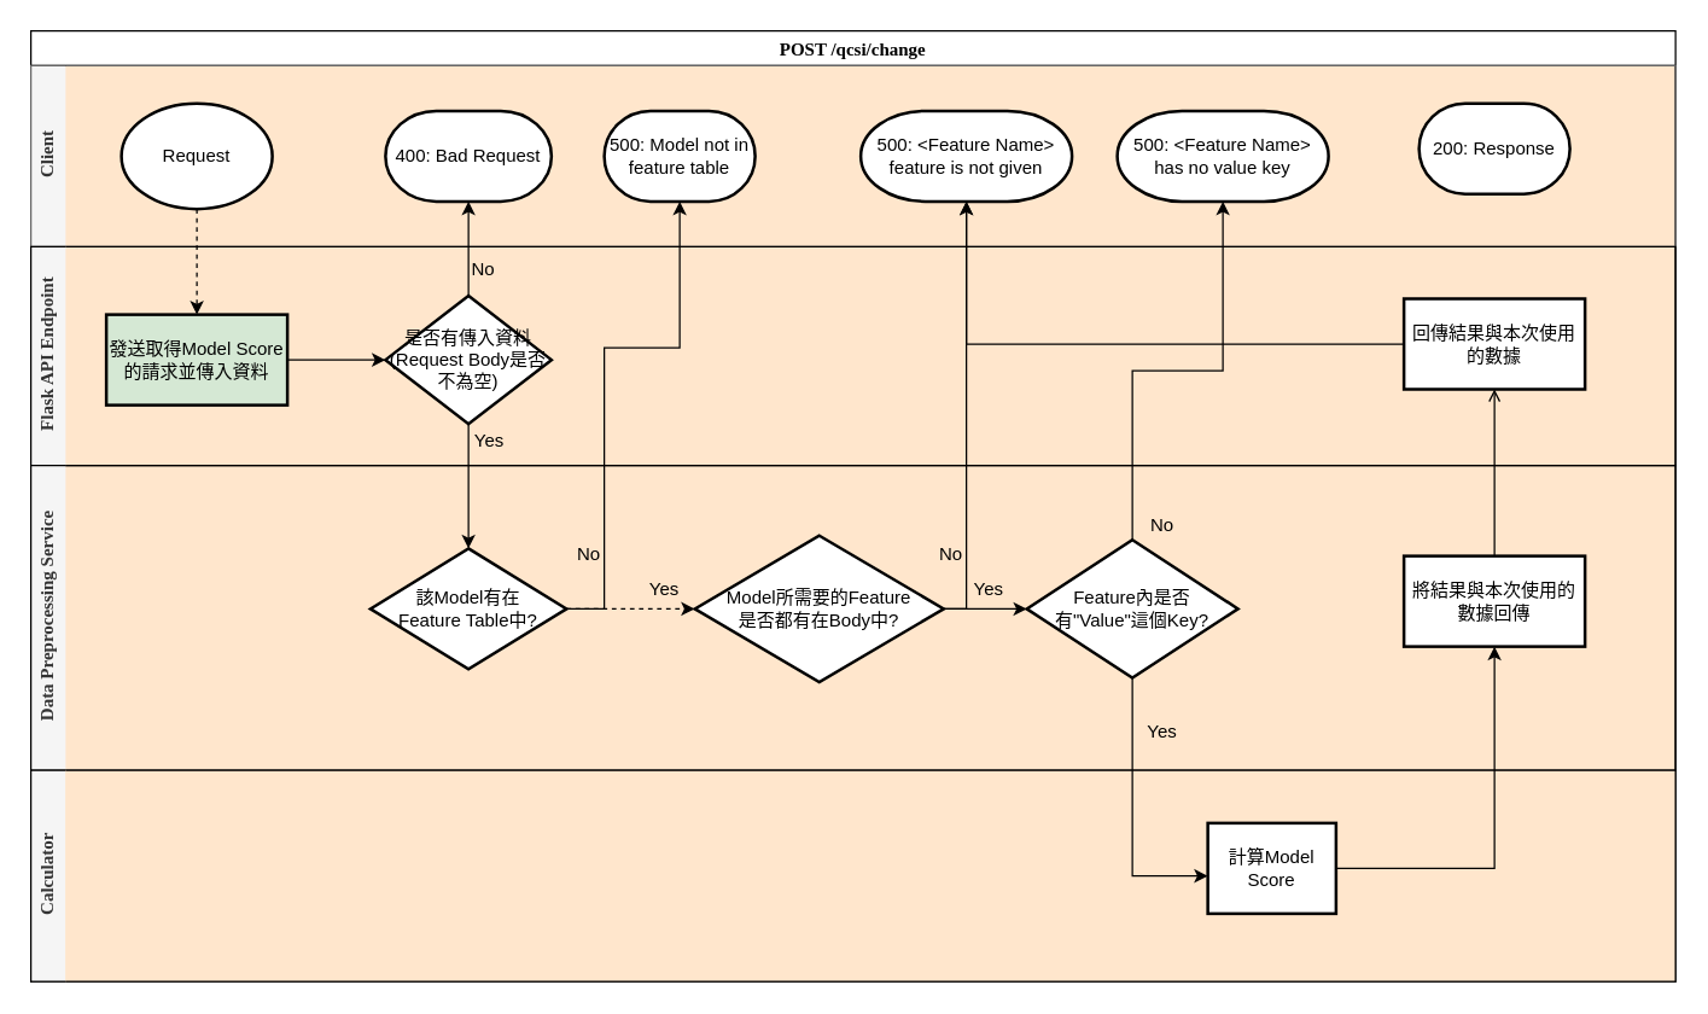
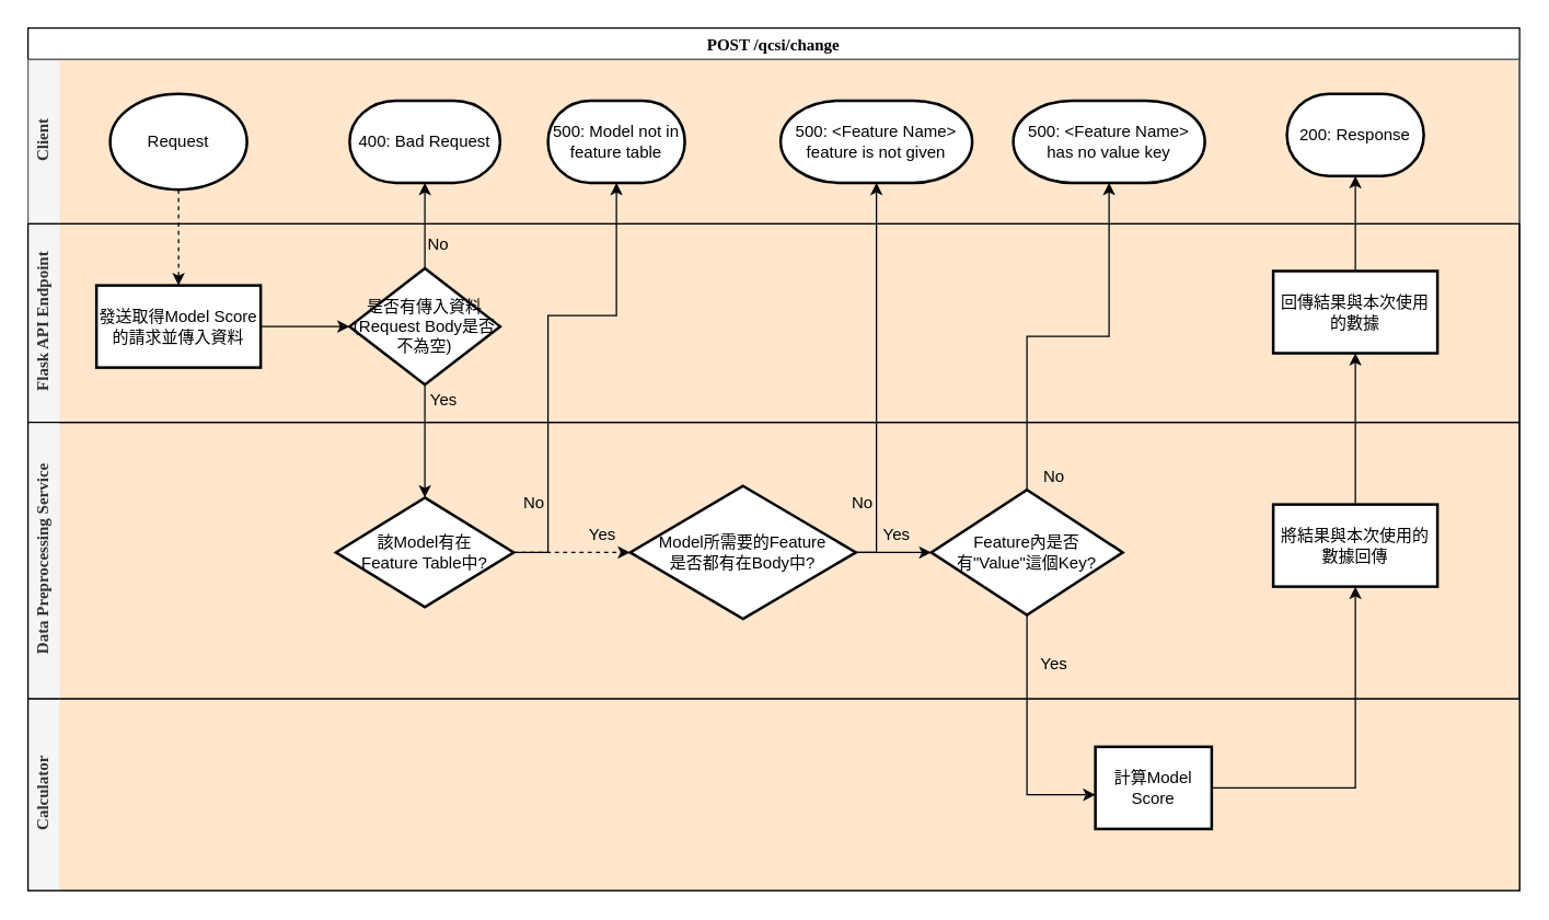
  <mxCell id="0" />
  <mxCell id="1" parent="0" />
  <mxCell id="2" value="POST /qcsi/change" style="swimlane;swimlaneLine=1;glass=0;shadow=0;rounded=0;sketch=0;swimlaneFillColor=#FFE6CC;fontFamily=Verdana;" parent="1" vertex="1"><mxGeometry x="20" y="20" width="1090" height="630" as="geometry" /></mxCell>
  <mxCell id="3" value="&lt;font face=&quot;Verdana&quot;&gt;Client&lt;/font&gt;" style="swimlane;html=1;horizontal=0;swimlaneLine=0;fillColor=#f5f5f5;strokeColor=#666666;fontColor=#333333;startSize=23;" parent="2" vertex="1"><mxGeometry y="23" width="1090" height="120" as="geometry"><mxRectangle x="260" y="330" width="30" height="50" as="alternateBounds" /></mxGeometry></mxCell>
  <mxCell id="4" value="Request" style="strokeWidth=2;html=1;shape=mxgraph.flowchart.start_1;whiteSpace=wrap;" parent="3" vertex="1"><mxGeometry x="60" y="25" width="100" height="70" as="geometry" /></mxCell>
  <mxCell id="5" value="400: Bad Request" style="strokeWidth=2;html=1;shape=mxgraph.flowchart.terminator;whiteSpace=wrap;" parent="3" vertex="1"><mxGeometry x="235" y="30" width="110" height="60" as="geometry" /></mxCell>
  <mxCell id="6" value="500: Model not in feature table" style="strokeWidth=2;html=1;shape=mxgraph.flowchart.terminator;whiteSpace=wrap;" parent="3" vertex="1"><mxGeometry x="380" y="30" width="100" height="60" as="geometry" /></mxCell>
  <mxCell id="7" value="200: Response" style="strokeWidth=2;html=1;shape=mxgraph.flowchart.terminator;whiteSpace=wrap;" parent="3" vertex="1"><mxGeometry x="920" y="25" width="100" height="60" as="geometry" /></mxCell>
  <mxCell id="8" value="500: &amp;lt;Feature Name&amp;gt; feature is not given" style="strokeWidth=2;html=1;shape=mxgraph.flowchart.terminator;whiteSpace=wrap;" vertex="1" parent="3"><mxGeometry x="550" y="30" width="140" height="60" as="geometry" /></mxCell>
  <mxCell id="9" value="500: &amp;lt;Feature Name&amp;gt; has no value key" style="strokeWidth=2;html=1;shape=mxgraph.flowchart.terminator;whiteSpace=wrap;" vertex="1" parent="3"><mxGeometry x="720" y="30" width="140" height="60" as="geometry" /></mxCell>
  <mxCell id="10" value="&lt;font face=&quot;Verdana&quot;&gt;Flask API Endpoint&lt;/font&gt;" style="swimlane;html=1;horizontal=0;swimlaneLine=0;fillColor=#f5f5f5;fontColor=#333333;" parent="2" vertex="1"><mxGeometry y="143" width="1090" height="145" as="geometry"><mxRectangle x="260" y="330" width="30" height="50" as="alternateBounds" /></mxGeometry></mxCell>
  <mxCell id="11" value="" style="edgeStyle=orthogonalEdgeStyle;rounded=0;orthogonalLoop=1;jettySize=auto;html=1;" parent="10" source="12" target="13" edge="1"><mxGeometry relative="1" as="geometry" /></mxCell>
- <mxCell id="12" value="發送取得Model Score的請求並傳入資料" style="whiteSpace=wrap;html=1;strokeWidth=2;fillColor=#d5e8d4;" parent="10" vertex="1"><mxGeometry x="50" y="45" width="120" height="60" as="geometry" /></mxCell>
+ <mxCell id="12" value="發送取得Model Score的請求並傳入資料" style="whiteSpace=wrap;html=1;strokeWidth=2;" parent="10" vertex="1"><mxGeometry x="50" y="45" width="120" height="60" as="geometry" /></mxCell>
  <mxCell id="13" value="是否有傳入資料&lt;br&gt;(Request Body是否不為空)" style="rhombus;whiteSpace=wrap;html=1;strokeWidth=2;" parent="10" vertex="1"><mxGeometry x="235" y="32.5" width="110" height="85" as="geometry" /></mxCell>
  <mxCell id="14" value="No" style="text;html=1;strokeColor=none;fillColor=none;align=center;verticalAlign=middle;whiteSpace=wrap;rounded=0;" parent="10" vertex="1"><mxGeometry x="270" width="60" height="30" as="geometry" /></mxCell>
  <mxCell id="15" value="回傳結果與本次使用的數據" style="whiteSpace=wrap;html=1;strokeWidth=2;" parent="10" vertex="1"><mxGeometry x="910" y="34.5" width="120" height="60" as="geometry" /></mxCell>
  <mxCell id="16" value="&lt;font face=&quot;Verdana&quot;&gt;Data Preprocessing Service&lt;/font&gt;" style="swimlane;html=1;horizontal=0;swimlaneLine=0;startSize=23;fillColor=#f5f5f5;fontColor=#333333;" parent="2" vertex="1"><mxGeometry y="288" width="1090" height="202" as="geometry"><mxRectangle x="260" y="330" width="30" height="50" as="alternateBounds" /></mxGeometry></mxCell>
  <mxCell id="17" value="Yes" style="text;html=1;strokeColor=none;fillColor=none;align=center;verticalAlign=middle;whiteSpace=wrap;rounded=0;" parent="16" vertex="1"><mxGeometry x="274" y="-31" width="60" height="30" as="geometry" /></mxCell>
  <mxCell id="18" value="該Model有在&lt;br&gt;Feature Table中?" style="rhombus;whiteSpace=wrap;html=1;strokeWidth=2;" parent="16" vertex="1"><mxGeometry x="225" y="55" width="130" height="80" as="geometry" /></mxCell>
  <mxCell id="19" value="No" style="text;html=1;strokeColor=none;fillColor=none;align=center;verticalAlign=middle;whiteSpace=wrap;rounded=0;" parent="16" vertex="1"><mxGeometry x="340" y="44" width="60" height="30" as="geometry" /></mxCell>
  <mxCell id="20" value="將結果與本次使用的數據回傳" style="whiteSpace=wrap;html=1;strokeWidth=2;" parent="16" vertex="1"><mxGeometry x="910" y="60" width="120" height="60" as="geometry" /></mxCell>
  <mxCell id="21" value="Model所需要的Feature&lt;br&gt;是否都有在Body中?" style="rhombus;whiteSpace=wrap;html=1;strokeWidth=2;" vertex="1" parent="16"><mxGeometry x="440" y="46.5" width="165" height="97" as="geometry" /></mxCell>
  <mxCell id="22" value="" style="edgeStyle=orthogonalEdgeStyle;rounded=0;orthogonalLoop=1;jettySize=auto;html=1;dashed=1;" edge="1" parent="16" source="18" target="21"><mxGeometry relative="1" as="geometry"><Array as="points"><mxPoint x="410" y="95" /><mxPoint x="410" y="95" /></Array></mxGeometry></mxCell>
  <mxCell id="23" value="Feature內是否有&quot;Value&quot;這個Key?" style="rhombus;whiteSpace=wrap;html=1;strokeWidth=2;" vertex="1" parent="16"><mxGeometry x="660" y="49.25" width="140" height="91.5" as="geometry" /></mxCell>
  <mxCell id="24" value="" style="edgeStyle=orthogonalEdgeStyle;rounded=0;orthogonalLoop=1;jettySize=auto;html=1;" edge="1" parent="16" source="21" target="23"><mxGeometry relative="1" as="geometry" /></mxCell>
  <mxCell id="25" value="Yes" style="text;html=1;strokeColor=none;fillColor=none;align=center;verticalAlign=middle;whiteSpace=wrap;rounded=0;" vertex="1" parent="16"><mxGeometry x="390" y="67" width="60" height="30" as="geometry" /></mxCell>
  <mxCell id="26" value="Yes" style="text;html=1;strokeColor=none;fillColor=none;align=center;verticalAlign=middle;whiteSpace=wrap;rounded=0;" vertex="1" parent="16"><mxGeometry x="605" y="67" width="60" height="30" as="geometry" /></mxCell>
  <mxCell id="27" value="Yes" style="text;html=1;strokeColor=none;fillColor=none;align=center;verticalAlign=middle;whiteSpace=wrap;rounded=0;" vertex="1" parent="16"><mxGeometry x="720" y="162" width="60" height="30" as="geometry" /></mxCell>
  <mxCell id="28" value="No" style="text;html=1;strokeColor=none;fillColor=none;align=center;verticalAlign=middle;whiteSpace=wrap;rounded=0;" vertex="1" parent="16"><mxGeometry x="580" y="44" width="60" height="30" as="geometry" /></mxCell>
  <mxCell id="29" value="No" style="text;html=1;strokeColor=none;fillColor=none;align=center;verticalAlign=middle;whiteSpace=wrap;rounded=0;" vertex="1" parent="16"><mxGeometry x="720" y="25" width="60" height="30" as="geometry" /></mxCell>
  <mxCell id="30" value="" style="edgeStyle=orthogonalEdgeStyle;rounded=0;orthogonalLoop=1;jettySize=auto;html=1;dashed=1;" parent="2" source="4" target="12" edge="1"><mxGeometry relative="1" as="geometry" /></mxCell>
  <mxCell id="31" style="edgeStyle=orthogonalEdgeStyle;rounded=0;orthogonalLoop=1;jettySize=auto;html=1;" parent="2" source="13" target="5" edge="1"><mxGeometry relative="1" as="geometry" /></mxCell>
  <mxCell id="32" style="edgeStyle=orthogonalEdgeStyle;rounded=0;orthogonalLoop=1;jettySize=auto;html=1;" parent="2" source="18" target="6" edge="1"><mxGeometry relative="1" as="geometry"><Array as="points"><mxPoint x="380" y="383" /><mxPoint x="380" y="210" /><mxPoint x="430" y="210" /></Array></mxGeometry></mxCell>
  <mxCell id="33" value="" style="edgeStyle=orthogonalEdgeStyle;rounded=0;orthogonalLoop=1;jettySize=auto;html=1;" parent="2" edge="1"><mxGeometry relative="1" as="geometry"><Array as="points"><mxPoint x="485" y="725" /></Array><mxPoint x="485" y="608.5" as="sourcePoint" /></mxGeometry></mxCell>
  <mxCell id="34" value="" style="edgeStyle=orthogonalEdgeStyle;rounded=0;orthogonalLoop=1;jettySize=auto;html=1;" parent="2" edge="1"><mxGeometry relative="1" as="geometry"><mxPoint x="717" y="608.5" as="targetPoint" /></mxGeometry></mxCell>
  <mxCell id="35" style="edgeStyle=orthogonalEdgeStyle;rounded=0;orthogonalLoop=1;jettySize=auto;html=1;" parent="2" source="13" target="18" edge="1"><mxGeometry relative="1" as="geometry" /></mxCell>
- <mxCell id="36" style="edgeStyle=orthogonalEdgeStyle;rounded=0;orthogonalLoop=1;jettySize=auto;html=1;" parent="2" source="15" target="8" edge="1"><mxGeometry relative="1" as="geometry" /></mxCell>
- <mxCell id="37" value="" style="edgeStyle=orthogonalEdgeStyle;rounded=0;orthogonalLoop=1;jettySize=auto;html=1;endArrow=open;" parent="2" source="20" target="15" edge="1"><mxGeometry relative="1" as="geometry" /></mxCell>
+ <mxCell id="36" style="edgeStyle=orthogonalEdgeStyle;rounded=0;orthogonalLoop=1;jettySize=auto;html=1;entryX=0.5;entryY=1;entryDx=0;entryDy=0;entryPerimeter=0;" parent="2" source="15" target="7" edge="1"><mxGeometry relative="1" as="geometry" /></mxCell>
+ <mxCell id="37" value="" style="edgeStyle=orthogonalEdgeStyle;rounded=0;orthogonalLoop=1;jettySize=auto;html=1;" parent="2" source="20" target="15" edge="1"><mxGeometry relative="1" as="geometry" /></mxCell>
  <mxCell id="38" value="&lt;p&gt;&lt;font face=&quot;Verdana&quot;&gt;Calculator&lt;/font&gt;&lt;/p&gt;" style="swimlane;html=1;horizontal=0;swimlaneLine=0;startSize=23;fillColor=#f5f5f5;fontColor=#333333;swimlaneFillColor=#FFE6CC;" parent="2" vertex="1"><mxGeometry y="490" width="1090" height="140" as="geometry"><mxRectangle x="260" y="330" width="30" height="50" as="alternateBounds" /></mxGeometry></mxCell>
  <mxCell id="39" value="計算Model Score" style="whiteSpace=wrap;html=1;strokeWidth=2;" parent="38" vertex="1"><mxGeometry x="780" y="35" width="85" height="60" as="geometry" /></mxCell>
  <mxCell id="40" style="edgeStyle=orthogonalEdgeStyle;rounded=0;orthogonalLoop=1;jettySize=auto;html=1;" edge="1" parent="2" source="23" target="39"><mxGeometry relative="1" as="geometry"><Array as="points"><mxPoint x="730" y="560" /></Array></mxGeometry></mxCell>
  <mxCell id="41" style="edgeStyle=orthogonalEdgeStyle;rounded=0;orthogonalLoop=1;jettySize=auto;html=1;" edge="1" parent="2" source="39" target="20"><mxGeometry relative="1" as="geometry" /></mxCell>
  <mxCell id="42" style="edgeStyle=orthogonalEdgeStyle;rounded=0;orthogonalLoop=1;jettySize=auto;html=1;" edge="1" parent="2" source="21" target="8"><mxGeometry relative="1" as="geometry"><Array as="points"><mxPoint x="620" y="383" /></Array></mxGeometry></mxCell>
  <mxCell id="43" style="edgeStyle=orthogonalEdgeStyle;rounded=0;orthogonalLoop=1;jettySize=auto;html=1;" edge="1" parent="2" source="23" target="9"><mxGeometry relative="1" as="geometry" /></mxCell>
